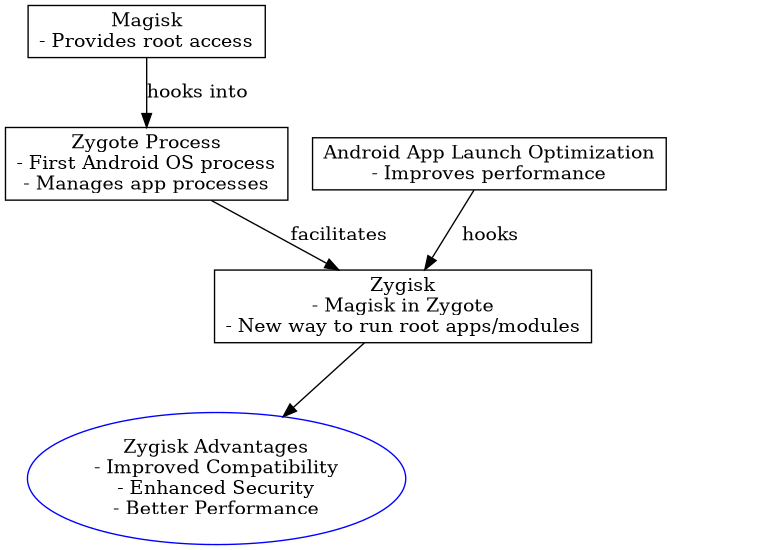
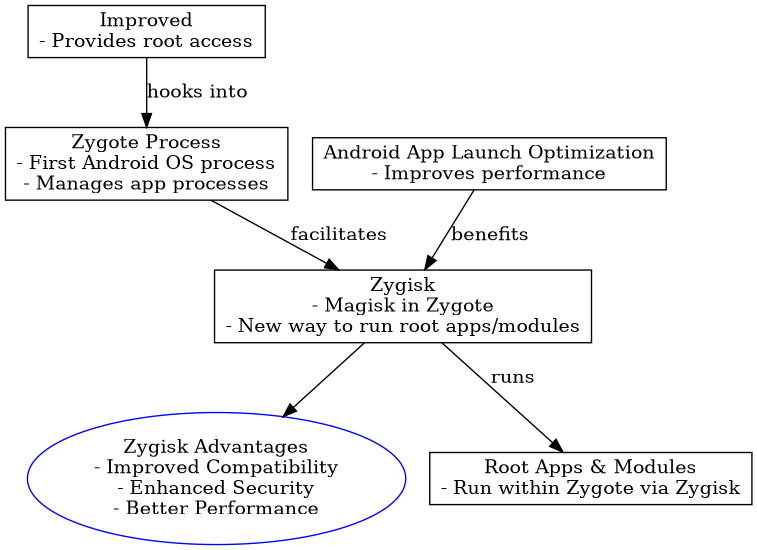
  digraph {
    rankdir=TB
    node [shape=box]
    n1 [color=blue label="Zygisk Advantages\n- Improved Compatibility\n- Enhanced Security\n- Better Performance" shape=ellipse]
    n2 [label="Zygote Process\n- First Android OS process\n- Manages app processes"]
    n3 [label="Zygisk\n- Magisk in Zygote\n- New way to run root apps/modules"]
-   n5 [label="Magisk\n- Provides root access"]
+   n4 [label="Root Apps & Modules\n- Run within Zygote via Zygisk"]
+   n5 [label="Improved\n- Provides root access"]
    n6 [label="Android App Launch Optimization\n- Improves performance"]
    subgraph sub_1 {
      rank=same
      n1
    }
    n2 -> n3 [label=facilitates]
    n3 -> n1
+   n3 -> n4 [label=runs]
    n5 -> n2 [label="hooks into"]
-   n6 -> n3 [label=hooks]
+   n6 -> n3 [label=benefits]
  }
